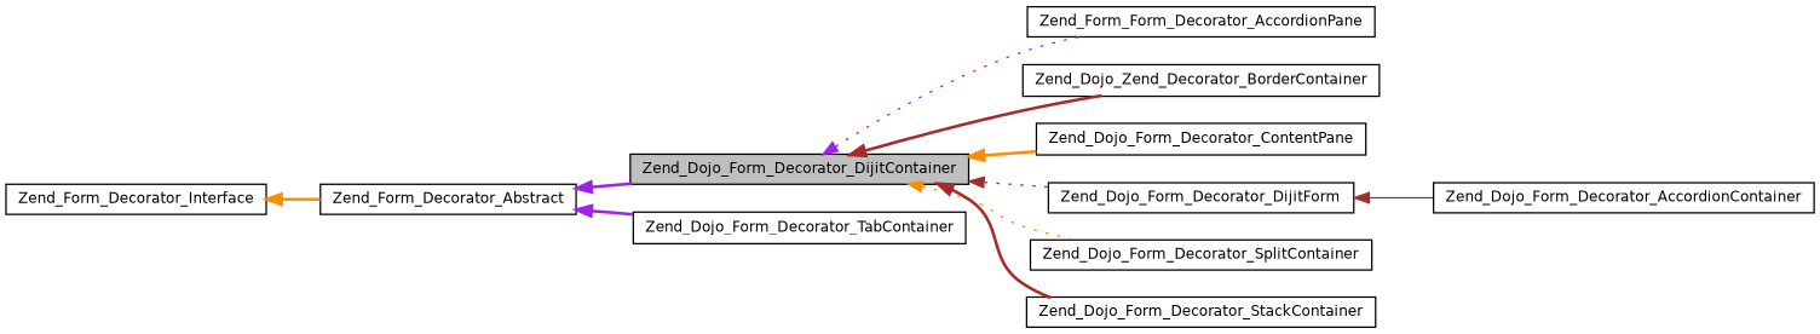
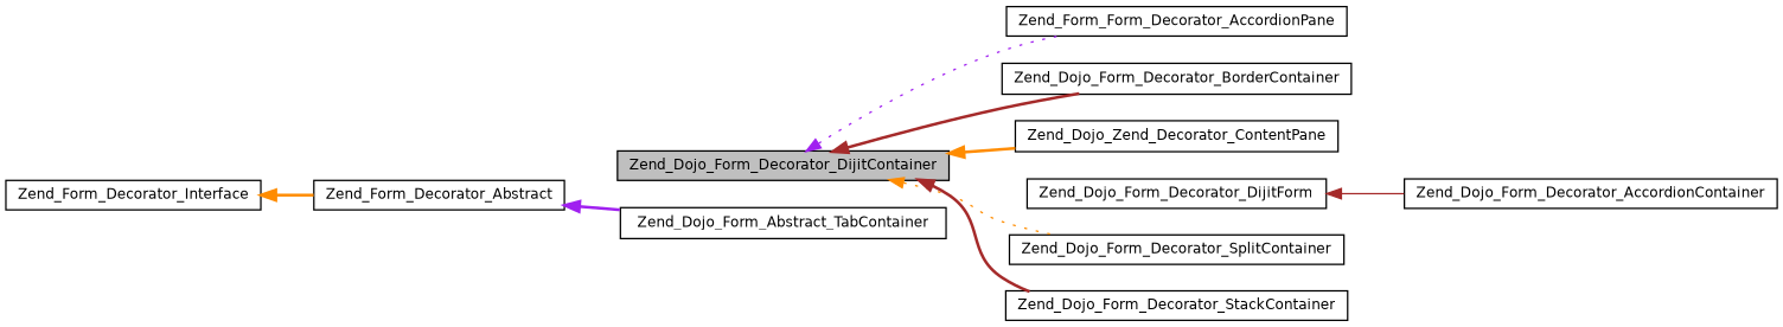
  digraph {
    rankdir=LR
    node [color=black fillcolor=white fontname=Helvetica fontsize=10 shape=record style=filled]
    edge [color=brown dir=back fontname=Helvetica fontsize=10 labelfontname=Helvetica labelfontsize=10 style=bold]
    n1 [fillcolor=grey75 fontcolor=black height=0.2 label=Zend_Dojo_Form_Decorator_DijitContainer width=0.4]
    n2 [height=0.2 label=Zend_Form_Form_Decorator_AccordionPane width=0.4]
-   n3 [height=0.2 label=Zend_Dojo_Zend_Decorator_BorderContainer width=0.4]
-   n4 [height=0.2 label=Zend_Dojo_Form_Decorator_ContentPane width=0.4]
+   n3 [height=0.2 label=Zend_Dojo_Form_Decorator_BorderContainer width=0.4]
+   n4 [height=0.2 label=Zend_Dojo_Zend_Decorator_ContentPane width=0.4]
    n5 [height=0.2 label=Zend_Dojo_Form_Decorator_DijitForm width=0.4]
    n6 [height=0.2 label=Zend_Dojo_Form_Decorator_SplitContainer width=0.4]
    n7 [height=0.2 label=Zend_Dojo_Form_Decorator_StackContainer width=0.4]
    n8 [height=0.2 label=Zend_Dojo_Form_Decorator_AccordionContainer width=0.4]
-   n9 [height=0.2 label=Zend_Dojo_Form_Decorator_TabContainer width=0.4]
+   n9 [height=0.2 label=Zend_Dojo_Form_Abstract_TabContainer width=0.4]
    n10 [height=0.2 label=Zend_Form_Decorator_Abstract width=0.4]
    n11 [height=0.2 label=Zend_Form_Decorator_Interface width=0.4]
    n1 -> n2 [color=purple style=dotted]
    n1 -> n3
    n1 -> n4 [color=darkorange]
-   n1 -> n5 [style=dotted]
    n1 -> n6 [color=darkorange style=dotted]
    n1 -> n7
    n5 -> n8 [style=solid]
-   n10 -> n1 [color=purple]
    n10 -> n9 [color=purple]
    n11 -> n10 [color=darkorange]
  }
